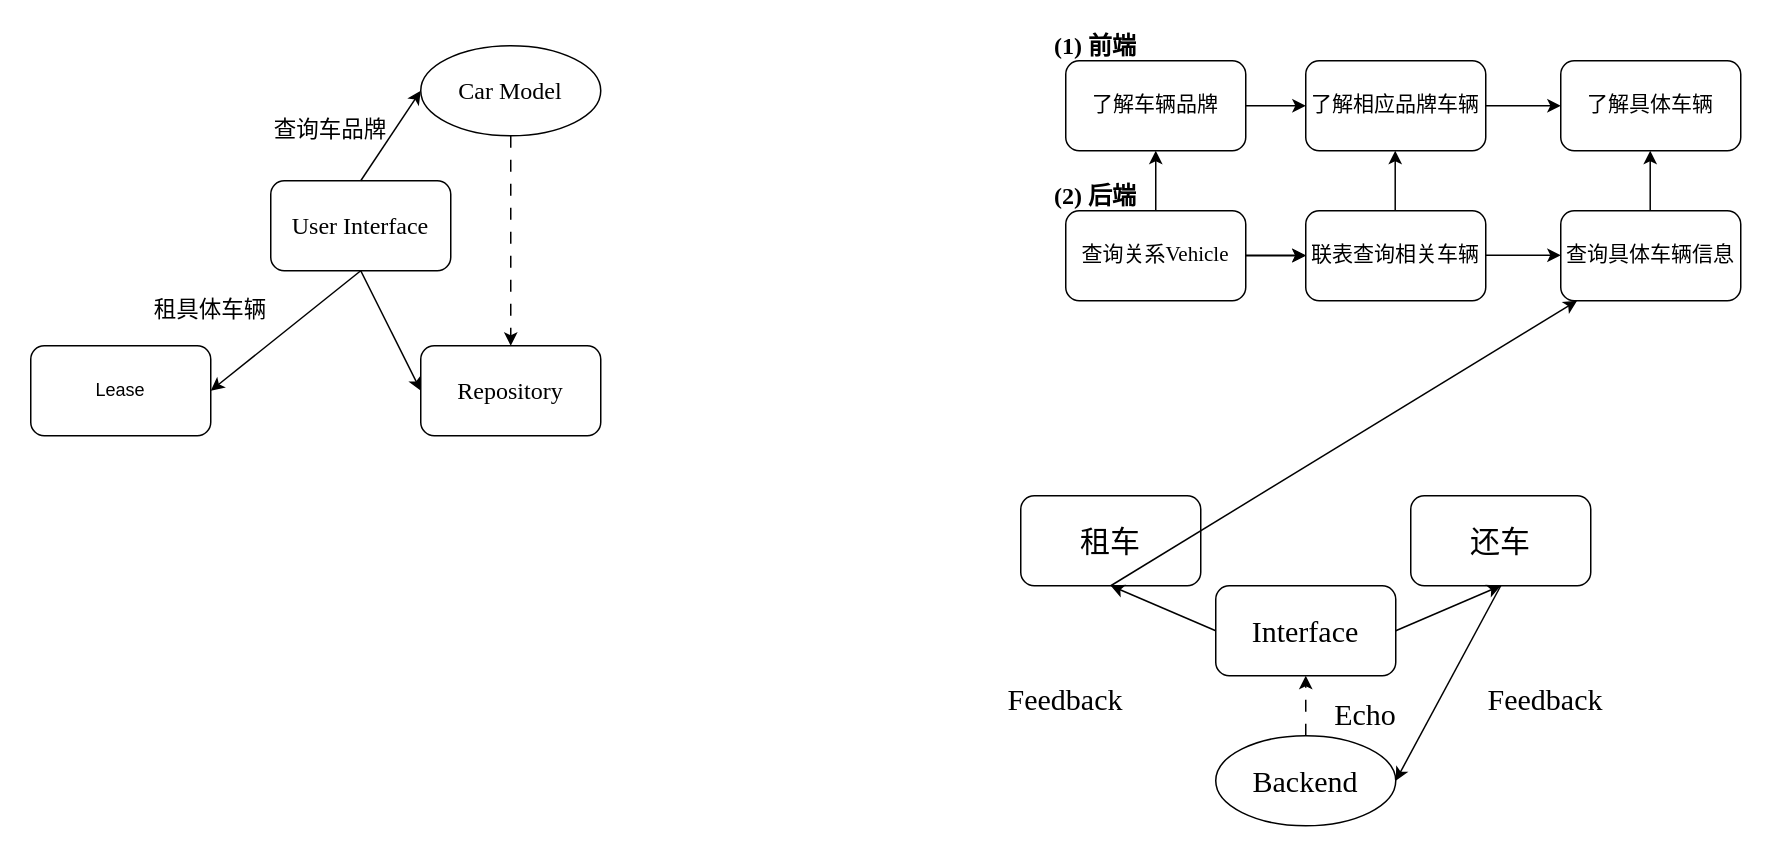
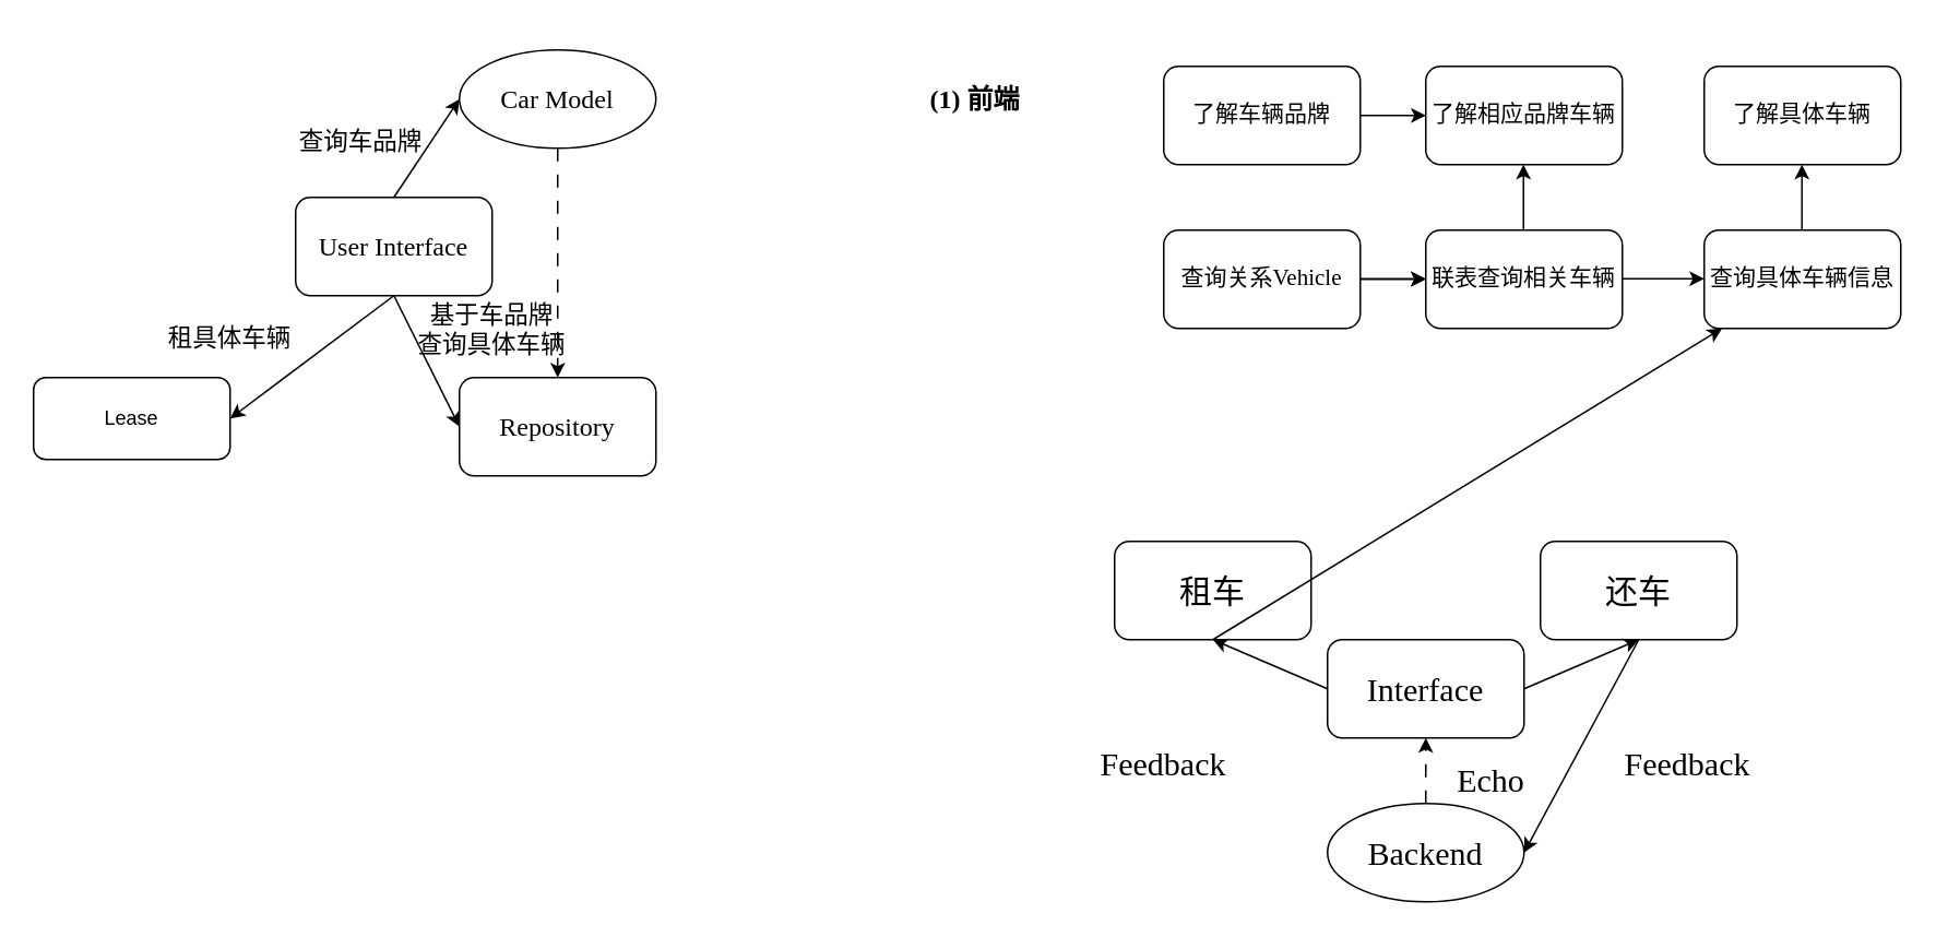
  <mxCell id="0" />
  <mxCell id="1" parent="0" />
  <mxCell id="2" value="&lt;font style=&quot;font-size: 16px;&quot; face=&quot;Times New Roman&quot;&gt;User Interface&lt;/font&gt;" style="rounded=1;whiteSpace=wrap;html=1;" parent="1" vertex="1"><mxGeometry x="180" y="120" width="120" height="60" as="geometry" /></mxCell>
  <mxCell id="3" value="" style="endArrow=classic;html=1;rounded=0;entryX=0;entryY=0.5;entryDx=0;entryDy=0;" parent="1" target="4" edge="1"><mxGeometry width="50" height="50" relative="1" as="geometry"><mxPoint x="240" y="120" as="sourcePoint" /><mxPoint x="290" y="70" as="targetPoint" /></mxGeometry></mxCell>
  <mxCell id="4" value="&lt;font face=&quot;Times New Roman&quot; style=&quot;font-size: 16px;&quot;&gt;Car Model&lt;/font&gt;" style="ellipse;whiteSpace=wrap;html=1;" parent="1" vertex="1"><mxGeometry x="280" y="30" width="120" height="60" as="geometry" /></mxCell>
  <mxCell id="5" value="&lt;font style=&quot;font-size: 16px;&quot; face=&quot;Times New Roman&quot;&gt;Repository&lt;/font&gt;" style="rounded=1;whiteSpace=wrap;html=1;" parent="1" vertex="1"><mxGeometry x="280" y="230" width="120" height="60" as="geometry" /></mxCell>
  <mxCell id="6" value="" style="endArrow=classic;html=1;rounded=0;entryX=0.5;entryY=0;entryDx=0;entryDy=0;exitX=0.5;exitY=1;exitDx=0;exitDy=0;dashed=1;dashPattern=8 8;" parent="1" source="4" target="5" edge="1"><mxGeometry width="50" height="50" relative="1" as="geometry"><mxPoint x="240" y="180" as="sourcePoint" /><mxPoint x="290" y="130" as="targetPoint" /></mxGeometry></mxCell>
  <mxCell id="7" value="&lt;font style=&quot;font-size: 15px;&quot;&gt;查询车品牌&lt;/font&gt;" style="text;html=1;align=center;verticalAlign=middle;whiteSpace=wrap;rounded=0;" parent="1" vertex="1"><mxGeometry x="180" y="70" width="80" height="30" as="geometry" /></mxCell>
  <mxCell id="8" value="" style="endArrow=classic;html=1;rounded=0;entryX=0;entryY=0.5;entryDx=0;entryDy=0;exitX=0.5;exitY=1;exitDx=0;exitDy=0;" parent="1" source="2" target="5" edge="1"><mxGeometry width="50" height="50" relative="1" as="geometry"><mxPoint x="210" y="240" as="sourcePoint" /><mxPoint x="260" y="190" as="targetPoint" /></mxGeometry></mxCell>
- <mxCell id="10" value="Lease" style="rounded=1;whiteSpace=wrap;html=1;" parent="1" vertex="1"><mxGeometry x="20" y="230" width="120" height="60" as="geometry" /></mxCell>
+ <mxCell id="9" value="&lt;div&gt;&lt;font style=&quot;font-size: 15px;&quot;&gt;基于车品牌&lt;/font&gt;&lt;/div&gt;&lt;font style=&quot;font-size: 15px;&quot;&gt;查询具体车辆&lt;/font&gt;" style="text;html=1;align=center;verticalAlign=middle;whiteSpace=wrap;rounded=0;" parent="1" vertex="1"><mxGeometry x="250" y="180" width="100" height="40" as="geometry" /></mxCell>
+ <mxCell id="10" value="Lease" style="rounded=1;whiteSpace=wrap;html=1;" parent="1" vertex="1"><mxGeometry x="20" y="230" width="120" height="50" as="geometry" /></mxCell>
  <mxCell id="11" value="" style="endArrow=classic;html=1;rounded=0;exitX=0.5;exitY=1;exitDx=0;exitDy=0;entryX=1;entryY=0.5;entryDx=0;entryDy=0;" parent="1" source="2" target="10" edge="1"><mxGeometry width="50" height="50" relative="1" as="geometry"><mxPoint x="210" y="230" as="sourcePoint" /><mxPoint x="260" y="180" as="targetPoint" /></mxGeometry></mxCell>
  <mxCell id="12" value="&lt;font style=&quot;font-size: 15px;&quot;&gt;租具体车辆&lt;/font&gt;" style="text;html=1;align=center;verticalAlign=middle;whiteSpace=wrap;rounded=0;" parent="1" vertex="1"><mxGeometry x="100" y="190" width="80" height="30" as="geometry" /></mxCell>
  <mxCell id="13" value="&lt;font style=&quot;font-size: 14px;&quot; face=&quot;Times New Roman&quot;&gt;了解车辆品牌&lt;/font&gt;" style="rounded=1;whiteSpace=wrap;html=1;" parent="1" vertex="1"><mxGeometry x="710" y="40" width="120" height="60" as="geometry" /></mxCell>
  <mxCell id="14" value="" style="endArrow=classic;html=1;rounded=0;exitX=1;exitY=0.5;exitDx=0;exitDy=0;entryX=0;entryY=0.5;entryDx=0;entryDy=0;" parent="1" source="13" target="15" edge="1"><mxGeometry width="50" height="50" relative="1" as="geometry"><mxPoint x="780" y="140" as="sourcePoint" /><mxPoint x="880" y="60" as="targetPoint" /></mxGeometry></mxCell>
  <mxCell id="15" value="&lt;font style=&quot;font-size: 14px;&quot; face=&quot;Times New Roman&quot;&gt;了解相应品牌车辆&lt;/font&gt;" style="rounded=1;whiteSpace=wrap;html=1;" parent="1" vertex="1"><mxGeometry x="870" y="40" width="120" height="60" as="geometry" /></mxCell>
- <mxCell id="16" value="&lt;font style=&quot;font-size: 16px;&quot; face=&quot;Times New Roman&quot;&gt;&lt;b&gt;(1) 前端&lt;/b&gt;&lt;/font&gt;" style="text;html=1;align=center;verticalAlign=middle;whiteSpace=wrap;rounded=0;" parent="1" vertex="1"><mxGeometry x="680" y="20" width="100" height="20" as="geometry" /></mxCell>
+ <mxCell id="16" value="&lt;font style=&quot;font-size: 16px;&quot; face=&quot;Times New Roman&quot;&gt;&lt;b&gt;(1) 前端&lt;/b&gt;&lt;/font&gt;" style="text;html=1;align=center;verticalAlign=middle;whiteSpace=wrap;rounded=0;" parent="1" vertex="1"><mxGeometry x="545" y="50" width="100" height="20" as="geometry" /></mxCell>
  <mxCell id="17" value="&lt;font style=&quot;font-size: 14px;&quot; face=&quot;Times New Roman&quot;&gt;了解具体车辆&lt;/font&gt;" style="rounded=1;whiteSpace=wrap;html=1;" parent="1" vertex="1"><mxGeometry x="1040" y="40" width="120" height="60" as="geometry" /></mxCell>
- <mxCell id="18" value="" style="endArrow=classic;html=1;rounded=0;exitX=1;exitY=0.5;exitDx=0;exitDy=0;entryX=0;entryY=0.5;entryDx=0;entryDy=0;" parent="1" source="15" target="17" edge="1"><mxGeometry width="50" height="50" relative="1" as="geometry"><mxPoint x="940" y="190" as="sourcePoint" /><mxPoint x="990" y="140" as="targetPoint" /></mxGeometry></mxCell>
- <mxCell id="19" value="&lt;font style=&quot;font-size: 16px;&quot; face=&quot;Times New Roman&quot;&gt;&lt;b&gt;(2) 后端&lt;/b&gt;&lt;/font&gt;" style="text;html=1;align=center;verticalAlign=middle;whiteSpace=wrap;rounded=0;" parent="1" vertex="1"><mxGeometry x="680" y="120" width="100" height="20" as="geometry" /></mxCell>
  <mxCell id="20" value="" style="edgeStyle=orthogonalEdgeStyle;rounded=0;orthogonalLoop=1;jettySize=auto;html=1;" parent="1" source="21" target="22" edge="1"><mxGeometry relative="1" as="geometry" /></mxCell>
  <mxCell id="21" value="&lt;font face=&quot;Times New Roman&quot;&gt;&lt;span style=&quot;font-size: 14px;&quot;&gt;查询关系Vehicle&lt;/span&gt;&lt;/font&gt;" style="rounded=1;whiteSpace=wrap;html=1;" parent="1" vertex="1"><mxGeometry x="710" y="140" width="120" height="60" as="geometry" /></mxCell>
  <mxCell id="22" value="&lt;font style=&quot;font-size: 14px;&quot; face=&quot;Times New Roman&quot;&gt;联表查询相关车辆&lt;/font&gt;" style="rounded=1;whiteSpace=wrap;html=1;" parent="1" vertex="1"><mxGeometry x="870" y="140" width="120" height="60" as="geometry" /></mxCell>
  <mxCell id="23" value="&lt;font face=&quot;Times New Roman&quot;&gt;&lt;span style=&quot;font-size: 14px;&quot;&gt;查询具体车辆信息&lt;/span&gt;&lt;/font&gt;" style="rounded=1;whiteSpace=wrap;html=1;" parent="1" vertex="1"><mxGeometry x="1040" y="140" width="120" height="60" as="geometry" /></mxCell>
  <mxCell id="24" value="" style="endArrow=classic;html=1;rounded=0;exitX=1;exitY=0.5;exitDx=0;exitDy=0;entryX=0;entryY=0.5;entryDx=0;entryDy=0;" parent="1" edge="1"><mxGeometry width="50" height="50" relative="1" as="geometry"><mxPoint x="830" y="169.64" as="sourcePoint" /><mxPoint x="870" y="169.64" as="targetPoint" /></mxGeometry></mxCell>
  <mxCell id="25" value="" style="endArrow=classic;html=1;rounded=0;exitX=1;exitY=0.5;exitDx=0;exitDy=0;entryX=0;entryY=0.5;entryDx=0;entryDy=0;" parent="1" edge="1"><mxGeometry width="50" height="50" relative="1" as="geometry"><mxPoint x="990" y="169.64" as="sourcePoint" /><mxPoint x="1040" y="169.64" as="targetPoint" /></mxGeometry></mxCell>
- <mxCell id="26" value="" style="endArrow=classic;html=1;rounded=0;exitX=0.5;exitY=0;exitDx=0;exitDy=0;entryX=0.5;entryY=1;entryDx=0;entryDy=0;" parent="1" source="21" target="13" edge="1"><mxGeometry width="50" height="50" relative="1" as="geometry"><mxPoint x="760" y="130" as="sourcePoint" /><mxPoint x="800" y="130" as="targetPoint" /></mxGeometry></mxCell>
  <mxCell id="27" value="" style="endArrow=classic;html=1;rounded=0;exitX=0.5;exitY=0;exitDx=0;exitDy=0;entryX=0.5;entryY=1;entryDx=0;entryDy=0;" parent="1" edge="1"><mxGeometry width="50" height="50" relative="1" as="geometry"><mxPoint x="929.64" y="140" as="sourcePoint" /><mxPoint x="929.64" y="100" as="targetPoint" /></mxGeometry></mxCell>
  <mxCell id="28" value="" style="endArrow=classic;html=1;rounded=0;exitX=0.5;exitY=0;exitDx=0;exitDy=0;entryX=0.5;entryY=1;entryDx=0;entryDy=0;" parent="1" edge="1"><mxGeometry width="50" height="50" relative="1" as="geometry"><mxPoint x="1099.64" y="140" as="sourcePoint" /><mxPoint x="1099.64" y="100" as="targetPoint" /></mxGeometry></mxCell>
  <mxCell id="29" value="&lt;font style=&quot;font-size: 20px;&quot; face=&quot;Times New Roman&quot;&gt;Interface&lt;/font&gt;" style="rounded=1;whiteSpace=wrap;html=1;" vertex="1" parent="1"><mxGeometry x="810" y="390" width="120" height="60" as="geometry" /></mxCell>
  <mxCell id="30" value="&lt;font style=&quot;font-size: 20px;&quot;&gt;还车&lt;/font&gt;" style="rounded=1;whiteSpace=wrap;html=1;" vertex="1" parent="1"><mxGeometry x="940" y="330" width="120" height="60" as="geometry" /></mxCell>
  <mxCell id="31" value="&lt;font style=&quot;font-size: 20px;&quot; face=&quot;Times New Roman&quot;&gt;租车&lt;/font&gt;" style="rounded=1;whiteSpace=wrap;html=1;" vertex="1" parent="1"><mxGeometry x="680" y="330" width="120" height="60" as="geometry" /></mxCell>
  <mxCell id="32" value="" style="endArrow=classic;html=1;rounded=0;exitX=1;exitY=0.5;exitDx=0;exitDy=0;entryX=0.5;entryY=1;entryDx=0;entryDy=0;" edge="1" parent="1" source="29" target="30"><mxGeometry width="50" height="50" relative="1" as="geometry"><mxPoint x="959" y="440" as="sourcePoint" /><mxPoint x="1009" y="390" as="targetPoint" /></mxGeometry></mxCell>
  <mxCell id="33" value="" style="endArrow=classic;html=1;rounded=0;exitX=0;exitY=0.5;exitDx=0;exitDy=0;entryX=0.5;entryY=1;entryDx=0;entryDy=0;" edge="1" parent="1" source="29" target="31"><mxGeometry width="50" height="50" relative="1" as="geometry"><mxPoint x="850" y="550" as="sourcePoint" /><mxPoint x="900" y="500" as="targetPoint" /></mxGeometry></mxCell>
  <mxCell id="34" value="&lt;font style=&quot;font-size: 20px;&quot; face=&quot;Times New Roman&quot;&gt;Backend&lt;/font&gt;" style="ellipse;whiteSpace=wrap;html=1;" vertex="1" parent="1"><mxGeometry x="810" y="490" width="120" height="60" as="geometry" /></mxCell>
  <mxCell id="35" value="" style="endArrow=classic;html=1;rounded=0;exitX=0.5;exitY=1;exitDx=0;exitDy=0;" edge="1" parent="1" source="31" target="23"><mxGeometry width="50" height="50" relative="1" as="geometry"><mxPoint x="850" y="540" as="sourcePoint" /><mxPoint x="900" y="490" as="targetPoint" /></mxGeometry></mxCell>
  <mxCell id="36" value="" style="endArrow=classic;html=1;rounded=0;exitX=0.5;exitY=1;exitDx=0;exitDy=0;entryX=1;entryY=0.5;entryDx=0;entryDy=0;" edge="1" parent="1" source="30" target="34"><mxGeometry width="50" height="50" relative="1" as="geometry"><mxPoint x="850" y="540" as="sourcePoint" /><mxPoint x="900" y="490" as="targetPoint" /></mxGeometry></mxCell>
  <mxCell id="37" value="&lt;font face=&quot;Times New Roman&quot; style=&quot;font-size: 20px;&quot;&gt;Feedback&lt;/font&gt;" style="text;html=1;align=center;verticalAlign=middle;whiteSpace=wrap;rounded=0;" vertex="1" parent="1"><mxGeometry x="680" y="450" width="60" height="30" as="geometry" /></mxCell>
  <mxCell id="38" value="&lt;font face=&quot;Times New Roman&quot; style=&quot;font-size: 20px;&quot;&gt;Feedback&lt;/font&gt;" style="text;html=1;align=center;verticalAlign=middle;whiteSpace=wrap;rounded=0;" vertex="1" parent="1"><mxGeometry x="1000" y="450" width="60" height="30" as="geometry" /></mxCell>
  <mxCell id="39" value="" style="endArrow=classic;html=1;rounded=0;exitX=0.5;exitY=0;exitDx=0;exitDy=0;entryX=0.5;entryY=1;entryDx=0;entryDy=0;dashed=1;dashPattern=8 8;" edge="1" parent="1" source="34" target="29"><mxGeometry width="50" height="50" relative="1" as="geometry"><mxPoint x="850" y="540" as="sourcePoint" /><mxPoint x="900" y="490" as="targetPoint" /></mxGeometry></mxCell>
  <mxCell id="40" value="&lt;font style=&quot;font-size: 20px;&quot; face=&quot;Times New Roman&quot;&gt;Echo&lt;/font&gt;" style="text;html=1;align=center;verticalAlign=middle;whiteSpace=wrap;rounded=0;" vertex="1" parent="1"><mxGeometry x="880" y="460" width="60" height="30" as="geometry" /></mxCell>
